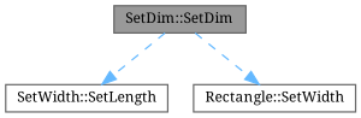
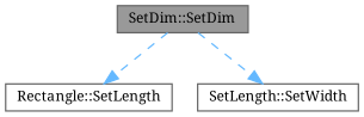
  digraph {
    fontname="Noto Serif"
    rankdir=TB
    node [color=grey40 fillcolor=white fontname="Noto Serif" fontsize=10 shape=box style=filled]
    edge [arrowhead=normal color=steelblue1 fontname="Noto Serif" fontsize=10 labelfontname=Helvetica labelfontsize=10 style=dashed]
    n1 [color=gray40 fillcolor=grey60 fontcolor=black height=0.2 label="SetDim::SetDim" width=0.4]
-   n2 [height=0.2 label="SetWidth::SetLength" width=0.4]
-   n3 [height=0.2 label="Rectangle::SetWidth" width=0.4]
+   n2 [height=0.2 label="Rectangle::SetLength" width=0.4]
+   n3 [height=0.2 label="SetLength::SetWidth" width=0.4]
    n1 -> n2
    n1 -> n3
  }
